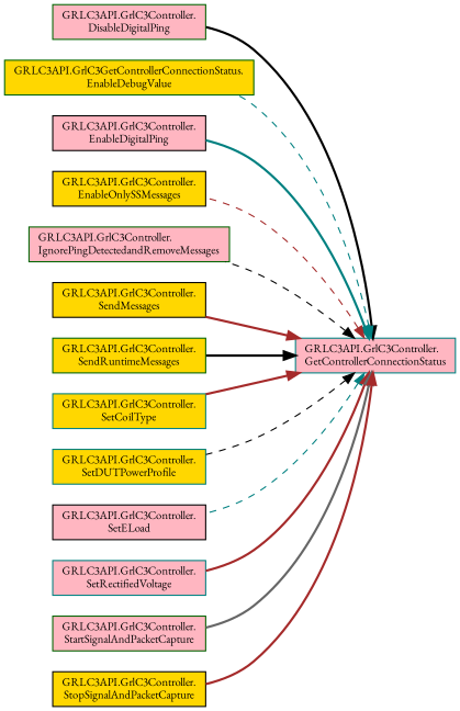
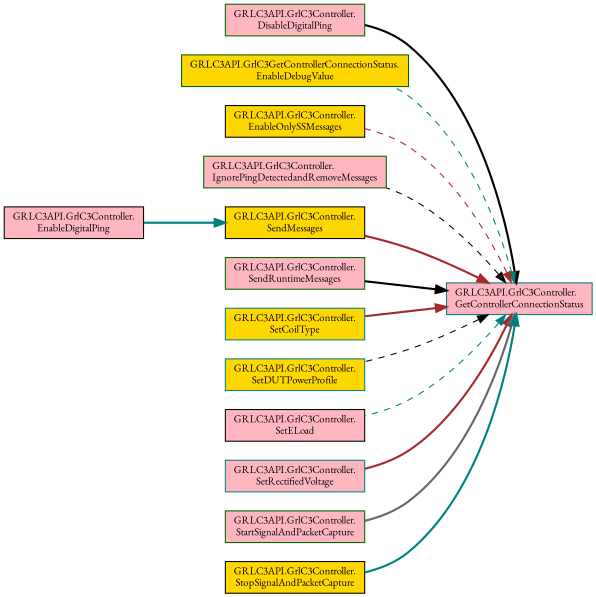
  digraph {
    fontname="EB Garamond"
    rankdir=RL
    node [color=darkgreen fillcolor=lightpink fontname="EB Garamond" fontsize=10 shape=box style=filled]
    edge [color=brown dir=back fontname="EB Garamond" fontsize=10 labelfontname=Helvetica labelfontsize=10 style=bold]
    n1 [color=teal fontcolor=black height=0.2 label="GRLC3API.GrlC3Controller.\lGetControllerConnectionStatus" width=0.4]
    n2 [height=0.2 label="GRLC3API.GrlC3Controller.\lDisableDigitalPing" width=0.4]
    n3 [fillcolor=gold height=0.2 label="GRLC3API.GrlC3GetControllerConnectionStatus.\lEnableDebugValue" width=0.4]
    n4 [color=black height=0.2 label="GRLC3API.GrlC3Controller.\lEnableDigitalPing" width=0.4]
    n5 [color=black fillcolor=gold height=0.2 label="GRLC3API.GrlC3Controller.\lEnableOnlySSMessages" width=0.4]
    n6 [height=0.2 label="GRLC3API.GrlC3Controller.\lIgnorePingDetectedandRemoveMessages" width=0.4]
    n7 [color=black fillcolor=gold height=0.2 label="GRLC3API.GrlC3Controller.\lSendMessages" width=0.4]
-   n8 [fillcolor=gold height=0.2 label="GRLC3API.GrlC3Controller.\lSendRuntimeMessages" width=0.4]
+   n8 [height=0.2 label="GRLC3API.GrlC3Controller.\lSendRuntimeMessages" width=0.4]
    n9 [color=teal fillcolor=gold height=0.2 label="GRLC3API.GrlC3Controller.\lSetCoilType" width=0.4]
    n10 [color=teal fillcolor=gold height=0.2 label="GRLC3API.GrlC3Controller.\lSetDUTPowerProfile" width=0.4]
    n11 [color=black height=0.2 label="GRLC3API.GrlC3Controller.\lSetELoad" width=0.4]
    n12 [color=teal height=0.2 label="GRLC3API.GrlC3Controller.\lSetRectifiedVoltage" width=0.4]
    n13 [height=0.2 label="GRLC3API.GrlC3Controller.\lStartSignalAndPacketCapture" width=0.4]
    n14 [color=black fillcolor=gold height=0.2 label="GRLC3API.GrlC3Controller.\lStopSignalAndPacketCapture" width=0.4]
    n1 -> n2 [color=black]
    n1 -> n3 [color=teal style=dashed]
-   n1 -> n4 [color=teal]
+   n7 -> n4 [color=teal]
    n1 -> n5 [style=dashed]
    n1 -> n6 [color=black style=dashed]
    n1 -> n7
    n1 -> n8 [color=black]
    n1 -> n9
    n1 -> n10 [color=black style=dashed]
    n1 -> n11 [color=teal style=dashed]
    n1 -> n12
    n1 -> n13 [color=gray40]
-   n1 -> n14
+   n1 -> n14 [color=teal]
  }
